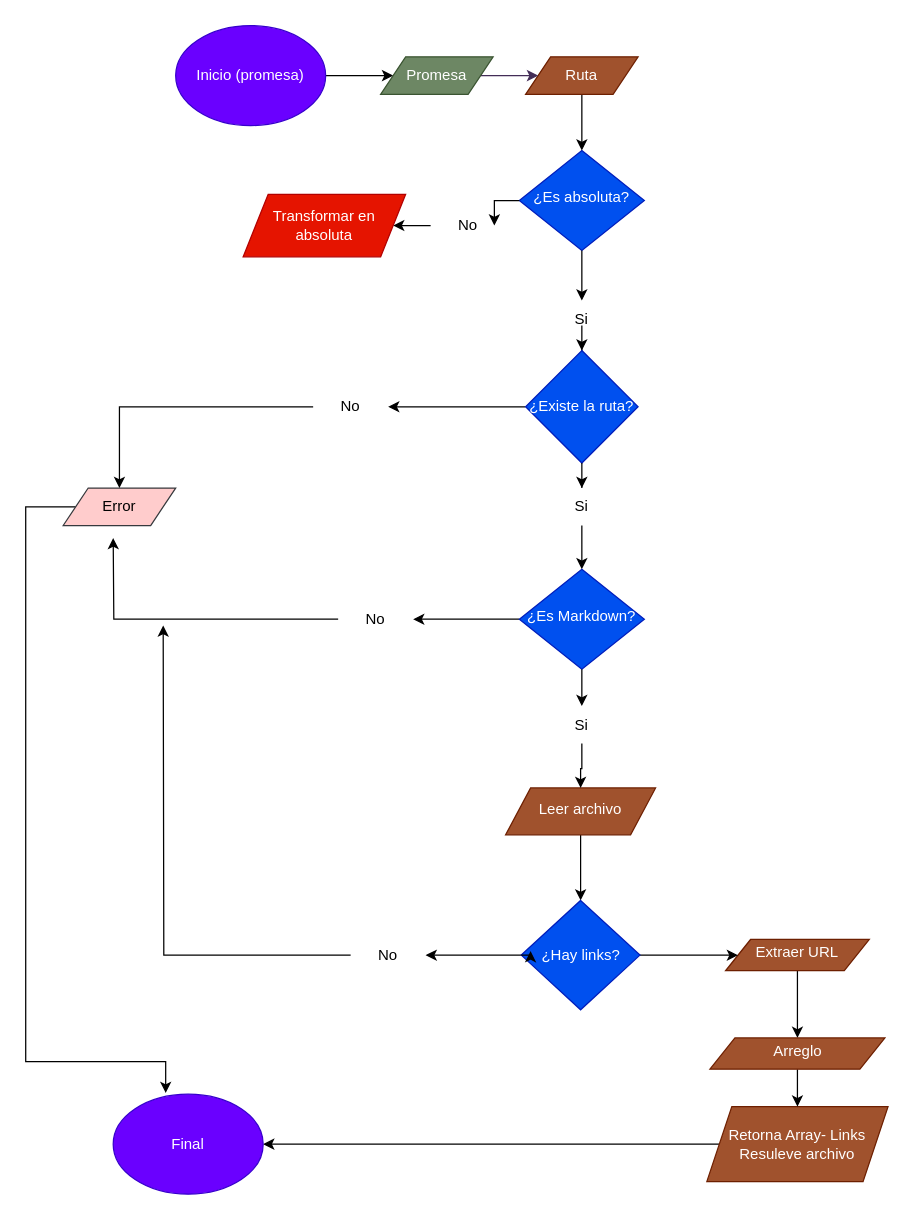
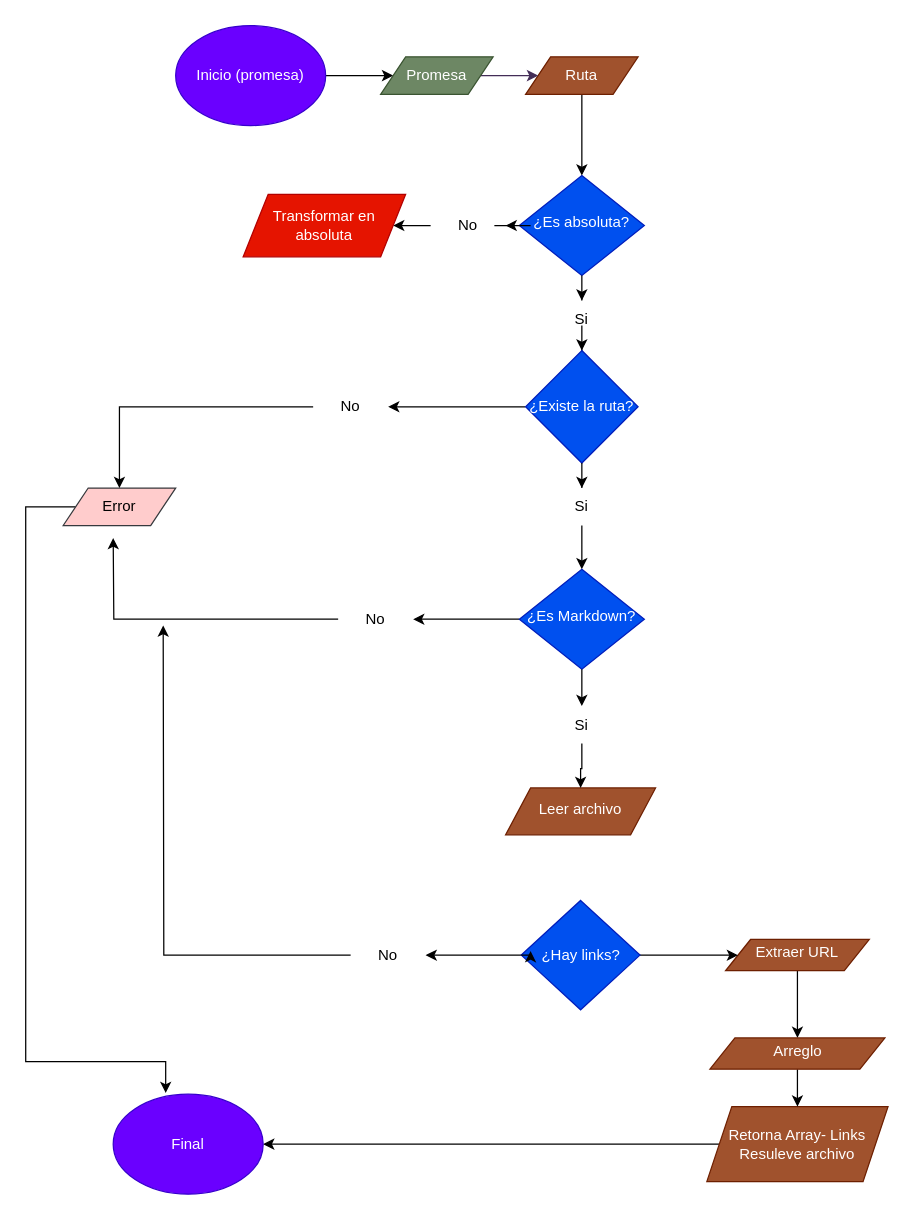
  <mxCell id="0" />
  <mxCell id="1" parent="0" />
  <mxCell id="2" value="" style="edgeStyle=orthogonalEdgeStyle;rounded=0;orthogonalLoop=1;jettySize=auto;html=1;" parent="1" source="29" target="27" edge="1"><mxGeometry relative="1" as="geometry" /></mxCell>
  <mxCell id="3" value="" style="edgeStyle=orthogonalEdgeStyle;rounded=0;orthogonalLoop=1;jettySize=auto;html=1;" parent="1" source="40" target="22" edge="1"><mxGeometry relative="1" as="geometry" /></mxCell>
- <mxCell id="4" value="¿Es absoluta?" style="rhombus;whiteSpace=wrap;html=1;shadow=0;fontFamily=Helvetica;fontSize=12;align=center;strokeWidth=1;spacing=6;spacingTop=-4;fillColor=#0050ef;fontColor=#ffffff;strokeColor=#001DBC;" parent="1" vertex="1"><mxGeometry x="415" y="120" width="100" height="80" as="geometry" /></mxCell>
+ <mxCell id="4" value="¿Es absoluta?" style="rhombus;whiteSpace=wrap;html=1;shadow=0;fontFamily=Helvetica;fontSize=12;align=center;strokeWidth=1;spacing=6;spacingTop=-4;fillColor=#0050ef;fontColor=#ffffff;strokeColor=#001DBC;" parent="1" vertex="1"><mxGeometry x="415" y="140" width="100" height="80" as="geometry" /></mxCell>
  <mxCell id="5" value="" style="edgeStyle=orthogonalEdgeStyle;rounded=0;orthogonalLoop=1;jettySize=auto;html=1;" parent="1" source="6" target="38" edge="1"><mxGeometry relative="1" as="geometry" /></mxCell>
  <mxCell id="6" value="¿Es Markdown?" style="rhombus;whiteSpace=wrap;html=1;shadow=0;fontFamily=Helvetica;fontSize=12;align=center;strokeWidth=1;spacing=6;spacingTop=-4;fillColor=#0050ef;fontColor=#ffffff;strokeColor=#001DBC;" parent="1" vertex="1"><mxGeometry x="415" y="455" width="100" height="80" as="geometry" /></mxCell>
  <mxCell id="7" style="edgeStyle=orthogonalEdgeStyle;rounded=0;orthogonalLoop=1;jettySize=auto;html=1;entryX=1;entryY=0.5;entryDx=0;entryDy=0;" parent="1" source="8" target="13" edge="1"><mxGeometry relative="1" as="geometry" /></mxCell>
  <mxCell id="8" value="Retorna Array- Links&lt;br&gt;Resuleve archivo" style="shape=parallelogram;perimeter=parallelogramPerimeter;whiteSpace=wrap;html=1;fixedSize=1;fillColor=#a0522d;fontColor=#ffffff;strokeColor=#6D1F00;" parent="1" vertex="1"><mxGeometry x="565" y="885" width="145" height="60" as="geometry" /></mxCell>
  <mxCell id="9" value="" style="edgeStyle=orthogonalEdgeStyle;rounded=0;orthogonalLoop=1;jettySize=auto;html=1;" parent="1" source="10" target="15" edge="1"><mxGeometry relative="1" as="geometry" /></mxCell>
  <mxCell id="10" value="Inicio (promesa)" style="ellipse;whiteSpace=wrap;html=1;fillColor=#6a00ff;strokeColor=#3700CC;fontColor=#ffffff;" parent="1" vertex="1"><mxGeometry x="140" y="20" width="120" height="80" as="geometry" /></mxCell>
  <mxCell id="11" value="" style="edgeStyle=orthogonalEdgeStyle;rounded=0;orthogonalLoop=1;jettySize=auto;html=1;" parent="1" source="12" target="4" edge="1"><mxGeometry relative="1" as="geometry" /></mxCell>
  <mxCell id="12" value="Ruta" style="shape=parallelogram;perimeter=parallelogramPerimeter;whiteSpace=wrap;html=1;fixedSize=1;fillColor=#a0522d;fontColor=#ffffff;strokeColor=#6D1F00;" parent="1" vertex="1"><mxGeometry x="420" y="45" width="90" height="30" as="geometry" /></mxCell>
  <mxCell id="13" value="Final" style="ellipse;whiteSpace=wrap;html=1;fillColor=#6a00ff;fontColor=#ffffff;strokeColor=#3700CC;" parent="1" vertex="1"><mxGeometry x="90" y="875" width="120" height="80" as="geometry" /></mxCell>
  <mxCell id="14" value="" style="edgeStyle=orthogonalEdgeStyle;rounded=0;orthogonalLoop=1;jettySize=auto;html=1;fillColor=#76608a;strokeColor=#432D57;" parent="1" source="15" target="12" edge="1"><mxGeometry relative="1" as="geometry" /></mxCell>
  <mxCell id="15" value="Promesa" style="shape=parallelogram;perimeter=parallelogramPerimeter;whiteSpace=wrap;html=1;fixedSize=1;fillColor=#6d8764;fontColor=#ffffff;strokeColor=#3A5431;" parent="1" vertex="1"><mxGeometry x="304" y="45" width="90" height="30" as="geometry" /></mxCell>
  <mxCell id="16" style="edgeStyle=orthogonalEdgeStyle;rounded=0;orthogonalLoop=1;jettySize=auto;html=1;entryX=0.35;entryY=-0.012;entryDx=0;entryDy=0;entryPerimeter=0;" parent="1" source="17" edge="1" target="13"><mxGeometry relative="1" as="geometry"><mxPoint x="20" y="860" as="targetPoint" /><Array as="points"><mxPoint x="20" y="405" /><mxPoint x="20" y="849" /></Array></mxGeometry></mxCell>
  <mxCell id="17" value="Error" style="shape=parallelogram;perimeter=parallelogramPerimeter;whiteSpace=wrap;html=1;fixedSize=1;fillColor=#ffcccc;strokeColor=#36393d;" parent="1" vertex="1"><mxGeometry x="50" y="390" width="90" height="30" as="geometry" /></mxCell>
  <mxCell id="18" value="" style="edgeStyle=orthogonalEdgeStyle;rounded=0;orthogonalLoop=1;jettySize=auto;html=1;" parent="1" source="19" target="24" edge="1"><mxGeometry relative="1" as="geometry" /></mxCell>
  <mxCell id="19" value="Extraer URL" style="shape=parallelogram;perimeter=parallelogramPerimeter;whiteSpace=wrap;html=1;fixedSize=1;shadow=0;strokeWidth=1;spacing=6;spacingTop=-4;rounded=0;fillColor=#a0522d;fontColor=#ffffff;strokeColor=#6D1F00;" parent="1" vertex="1"><mxGeometry x="580" y="751.25" width="115" height="25" as="geometry" /></mxCell>
  <mxCell id="20" style="edgeStyle=orthogonalEdgeStyle;rounded=0;orthogonalLoop=1;jettySize=auto;html=1;entryX=1;entryY=0.5;entryDx=0;entryDy=0;" parent="1" source="22" target="31" edge="1"><mxGeometry relative="1" as="geometry" /></mxCell>
  <mxCell id="21" value="" style="edgeStyle=orthogonalEdgeStyle;rounded=0;orthogonalLoop=1;jettySize=auto;html=1;" parent="1" source="42" target="6" edge="1"><mxGeometry relative="1" as="geometry" /></mxCell>
  <mxCell id="22" value="¿Existe la ruta?" style="rhombus;whiteSpace=wrap;html=1;fillColor=#0050ef;fontColor=#ffffff;strokeColor=#001DBC;" parent="1" vertex="1"><mxGeometry x="420" y="280" width="90" height="90" as="geometry" /></mxCell>
  <mxCell id="23" value="" style="edgeStyle=orthogonalEdgeStyle;rounded=0;orthogonalLoop=1;jettySize=auto;html=1;" parent="1" source="24" target="8" edge="1"><mxGeometry relative="1" as="geometry" /></mxCell>
  <mxCell id="24" value="Arreglo" style="shape=parallelogram;perimeter=parallelogramPerimeter;whiteSpace=wrap;html=1;fixedSize=1;shadow=0;strokeWidth=1;spacing=6;spacingTop=-4;rounded=0;fillColor=#a0522d;fontColor=#ffffff;strokeColor=#6D1F00;" parent="1" vertex="1"><mxGeometry x="567.5" y="830" width="140" height="25" as="geometry" /></mxCell>
- <mxCell id="25" value="" style="edgeStyle=orthogonalEdgeStyle;rounded=0;orthogonalLoop=1;jettySize=auto;html=1;" parent="1" source="26" target="35" edge="1"><mxGeometry relative="1" as="geometry" /></mxCell>
  <mxCell id="26" value="Leer archivo" style="shape=parallelogram;perimeter=parallelogramPerimeter;whiteSpace=wrap;html=1;fixedSize=1;shadow=0;strokeWidth=1;spacing=6;spacingTop=-4;rounded=0;fillColor=#a0522d;fontColor=#ffffff;strokeColor=#6D1F00;" parent="1" vertex="1"><mxGeometry x="404" y="630" width="120" height="37.5" as="geometry" /></mxCell>
  <mxCell id="27" value="Transformar en absoluta" style="shape=parallelogram;perimeter=parallelogramPerimeter;whiteSpace=wrap;html=1;fixedSize=1;fillColor=#e51400;fontColor=#ffffff;strokeColor=#B20000;" parent="1" vertex="1"><mxGeometry x="194" y="155" width="130" height="50" as="geometry" /></mxCell>
  <mxCell id="28" value="" style="edgeStyle=orthogonalEdgeStyle;rounded=0;orthogonalLoop=1;jettySize=auto;html=1;" parent="1" source="4" target="29" edge="1"><mxGeometry relative="1" as="geometry"><mxPoint x="415" y="180" as="sourcePoint" /><mxPoint x="334" y="180" as="targetPoint" /></mxGeometry></mxCell>
  <mxCell id="29" value="No" style="text;html=1;strokeColor=none;fillColor=none;align=center;verticalAlign=middle;whiteSpace=wrap;rounded=0;" parent="1" vertex="1"><mxGeometry x="344" y="165" width="60" height="30" as="geometry" /></mxCell>
  <mxCell id="30" style="edgeStyle=orthogonalEdgeStyle;rounded=0;orthogonalLoop=1;jettySize=auto;html=1;entryX=0.5;entryY=0;entryDx=0;entryDy=0;" parent="1" source="31" target="17" edge="1"><mxGeometry relative="1" as="geometry" /></mxCell>
  <mxCell id="31" value="No" style="text;html=1;strokeColor=none;fillColor=none;align=center;verticalAlign=middle;whiteSpace=wrap;rounded=0;" parent="1" vertex="1"><mxGeometry x="250" y="310" width="60" height="30" as="geometry" /></mxCell>
  <mxCell id="32" value="" style="edgeStyle=orthogonalEdgeStyle;rounded=0;orthogonalLoop=1;jettySize=auto;html=1;" parent="1" source="46" edge="1"><mxGeometry relative="1" as="geometry"><mxPoint x="130" y="500" as="targetPoint" /></mxGeometry></mxCell>
  <mxCell id="33" value="" style="edgeStyle=orthogonalEdgeStyle;rounded=0;orthogonalLoop=1;jettySize=auto;html=1;" parent="1" source="35" target="19" edge="1"><mxGeometry relative="1" as="geometry" /></mxCell>
  <mxCell id="34" value="" style="edgeStyle=orthogonalEdgeStyle;rounded=0;orthogonalLoop=1;jettySize=auto;html=1;" parent="1" source="35" target="46" edge="1"><mxGeometry relative="1" as="geometry" /></mxCell>
  <mxCell id="35" value="¿Hay links?" style="rhombus;whiteSpace=wrap;html=1;fillColor=#0050ef;fontColor=#ffffff;strokeColor=#001DBC;" parent="1" vertex="1"><mxGeometry x="416.5" y="720" width="95" height="87.5" as="geometry" /></mxCell>
  <mxCell id="36" style="edgeStyle=orthogonalEdgeStyle;rounded=0;orthogonalLoop=1;jettySize=auto;html=1;exitX=0;exitY=0.5;exitDx=0;exitDy=0;entryX=0.079;entryY=0.463;entryDx=0;entryDy=0;entryPerimeter=0;" parent="1" source="35" target="35" edge="1"><mxGeometry relative="1" as="geometry" /></mxCell>
  <mxCell id="37" style="edgeStyle=orthogonalEdgeStyle;rounded=0;orthogonalLoop=1;jettySize=auto;html=1;" parent="1" source="38" edge="1"><mxGeometry relative="1" as="geometry"><mxPoint x="90" y="430" as="targetPoint" /></mxGeometry></mxCell>
  <mxCell id="38" value="No" style="text;html=1;strokeColor=none;fillColor=none;align=center;verticalAlign=middle;whiteSpace=wrap;rounded=0;" parent="1" vertex="1"><mxGeometry x="270" y="480" width="60" height="30" as="geometry" /></mxCell>
  <mxCell id="39" value="" style="edgeStyle=orthogonalEdgeStyle;rounded=0;orthogonalLoop=1;jettySize=auto;html=1;" parent="1" source="4" target="40" edge="1"><mxGeometry relative="1" as="geometry"><mxPoint x="465" y="220" as="sourcePoint" /><mxPoint x="465" y="280" as="targetPoint" /></mxGeometry></mxCell>
  <mxCell id="40" value="Si" style="text;html=1;strokeColor=none;fillColor=none;align=center;verticalAlign=middle;whiteSpace=wrap;rounded=0;" parent="1" vertex="1"><mxGeometry x="435" y="240" width="60" height="30" as="geometry" /></mxCell>
  <mxCell id="41" value="" style="edgeStyle=orthogonalEdgeStyle;rounded=0;orthogonalLoop=1;jettySize=auto;html=1;" parent="1" source="22" target="42" edge="1"><mxGeometry relative="1" as="geometry"><mxPoint x="465" y="370" as="sourcePoint" /><mxPoint x="465" y="455" as="targetPoint" /></mxGeometry></mxCell>
  <mxCell id="42" value="Si" style="text;html=1;strokeColor=none;fillColor=none;align=center;verticalAlign=middle;whiteSpace=wrap;rounded=0;" parent="1" vertex="1"><mxGeometry x="435" y="390" width="60" height="30" as="geometry" /></mxCell>
  <mxCell id="43" value="" style="edgeStyle=orthogonalEdgeStyle;rounded=0;orthogonalLoop=1;jettySize=auto;html=1;" parent="1" source="6" target="45" edge="1"><mxGeometry relative="1" as="geometry"><mxPoint x="465" y="535" as="sourcePoint" /><mxPoint x="465" y="618" as="targetPoint" /></mxGeometry></mxCell>
  <mxCell id="44" value="" style="edgeStyle=orthogonalEdgeStyle;rounded=0;orthogonalLoop=1;jettySize=auto;html=1;" parent="1" source="45" target="26" edge="1"><mxGeometry relative="1" as="geometry" /></mxCell>
  <mxCell id="45" value="Si" style="text;html=1;strokeColor=none;fillColor=none;align=center;verticalAlign=middle;whiteSpace=wrap;rounded=0;" parent="1" vertex="1"><mxGeometry x="435" y="564.5" width="60" height="30" as="geometry" /></mxCell>
  <mxCell id="46" value="No" style="text;html=1;strokeColor=none;fillColor=none;align=center;verticalAlign=middle;whiteSpace=wrap;rounded=0;" parent="1" vertex="1"><mxGeometry x="280" y="748.75" width="60" height="30" as="geometry" /></mxCell>
